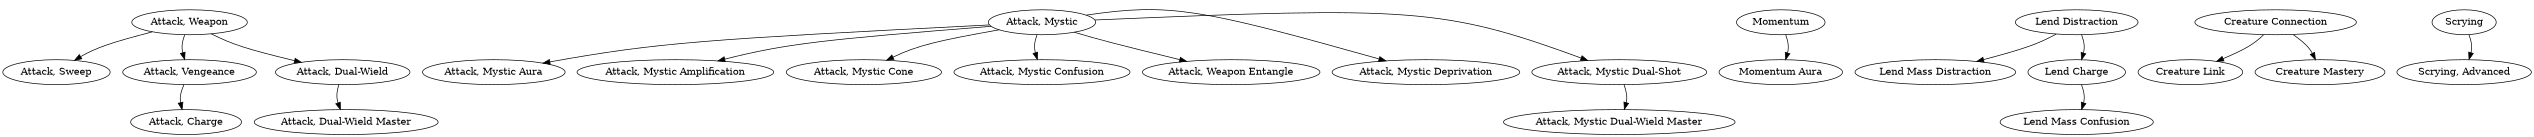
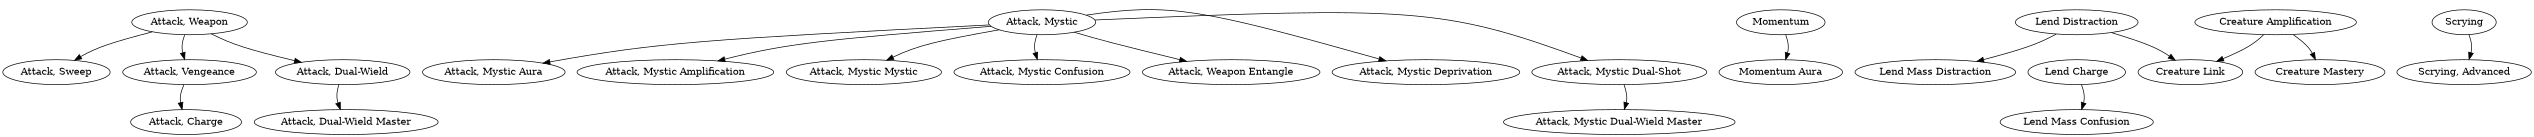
  digraph {
    compound=true
    concentrate=true
    splines=curved
    "Attack, Weapon"
    "Attack, Sweep"
    "Attack, Vengeance"
    "Attack, Dual-Wield"
    "Attack, Charge"
    "Attack, Dual-Wield Master"
    "Attack, Mystic"
    "Attack, Mystic Aura"
    "Attack, Mystic Amplification"
-   "Attack, Mystic Cone"
+   "Attack, Mystic Cone" [label="Attack, Mystic Mystic"]
    "Attack, Mystic Confusion"
    n12 [label="Attack, Weapon Entangle"]
    "Attack, Mystic Deprivation"
    "Attack, Mystic Dual-Shot"
    "Attack, Mystic Dual-Wield Master"
    Momentum
    "Momentum Aura"
    "Lend Distraction"
    "Lend Mass Distraction"
    n20 [label="Lend Charge"]
    "Lend Mass Confusion"
-   "Creature Connection"
+   "Creature Connection" [label="Creature Amplification"]
    "Creature Link"
    "Creature Mastery"
    Scrying
    "Scrying, Advanced"
    "Attack, Weapon" -> "Attack, Sweep"
    "Attack, Weapon" -> "Attack, Vengeance"
    "Attack, Weapon" -> "Attack, Dual-Wield"
    "Attack, Vengeance" -> "Attack, Charge"
    "Attack, Dual-Wield" -> "Attack, Dual-Wield Master"
    "Attack, Mystic" -> "Attack, Mystic Aura"
    "Attack, Mystic" -> "Attack, Mystic Amplification"
    "Attack, Mystic" -> "Attack, Mystic Cone"
    "Attack, Mystic" -> "Attack, Mystic Confusion"
    "Attack, Mystic" -> n12
    "Attack, Mystic" -> "Attack, Mystic Deprivation"
    "Attack, Mystic" -> "Attack, Mystic Dual-Shot"
    "Attack, Mystic Dual-Shot" -> "Attack, Mystic Dual-Wield Master"
    Momentum -> "Momentum Aura"
    "Lend Distraction" -> "Lend Mass Distraction"
-   "Lend Distraction" -> n20
+   "Lend Distraction" -> "Creature Link"
    n20 -> "Lend Mass Confusion"
    "Creature Connection" -> "Creature Link"
    "Creature Connection" -> "Creature Mastery"
    Scrying -> "Scrying, Advanced"
  }
